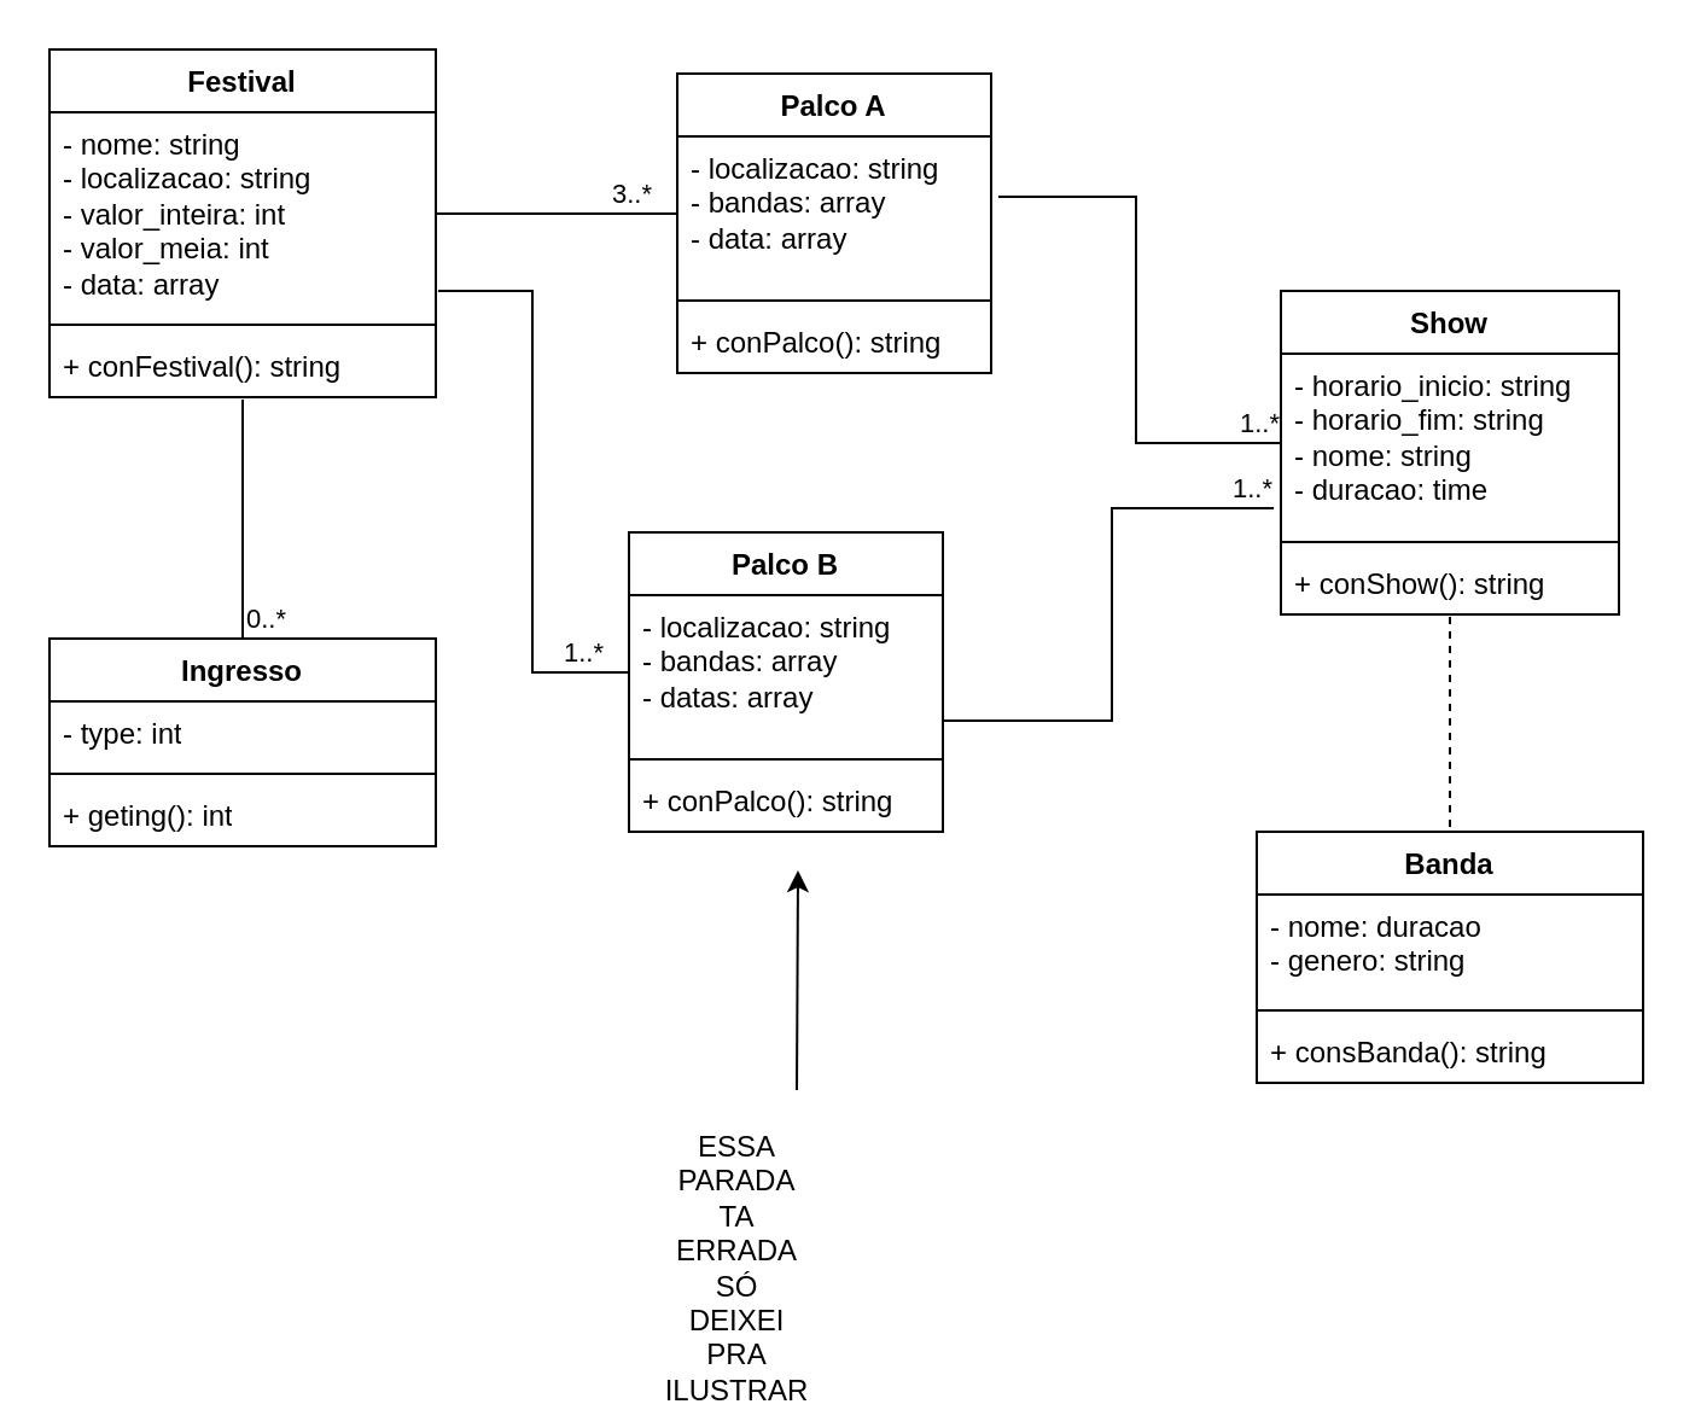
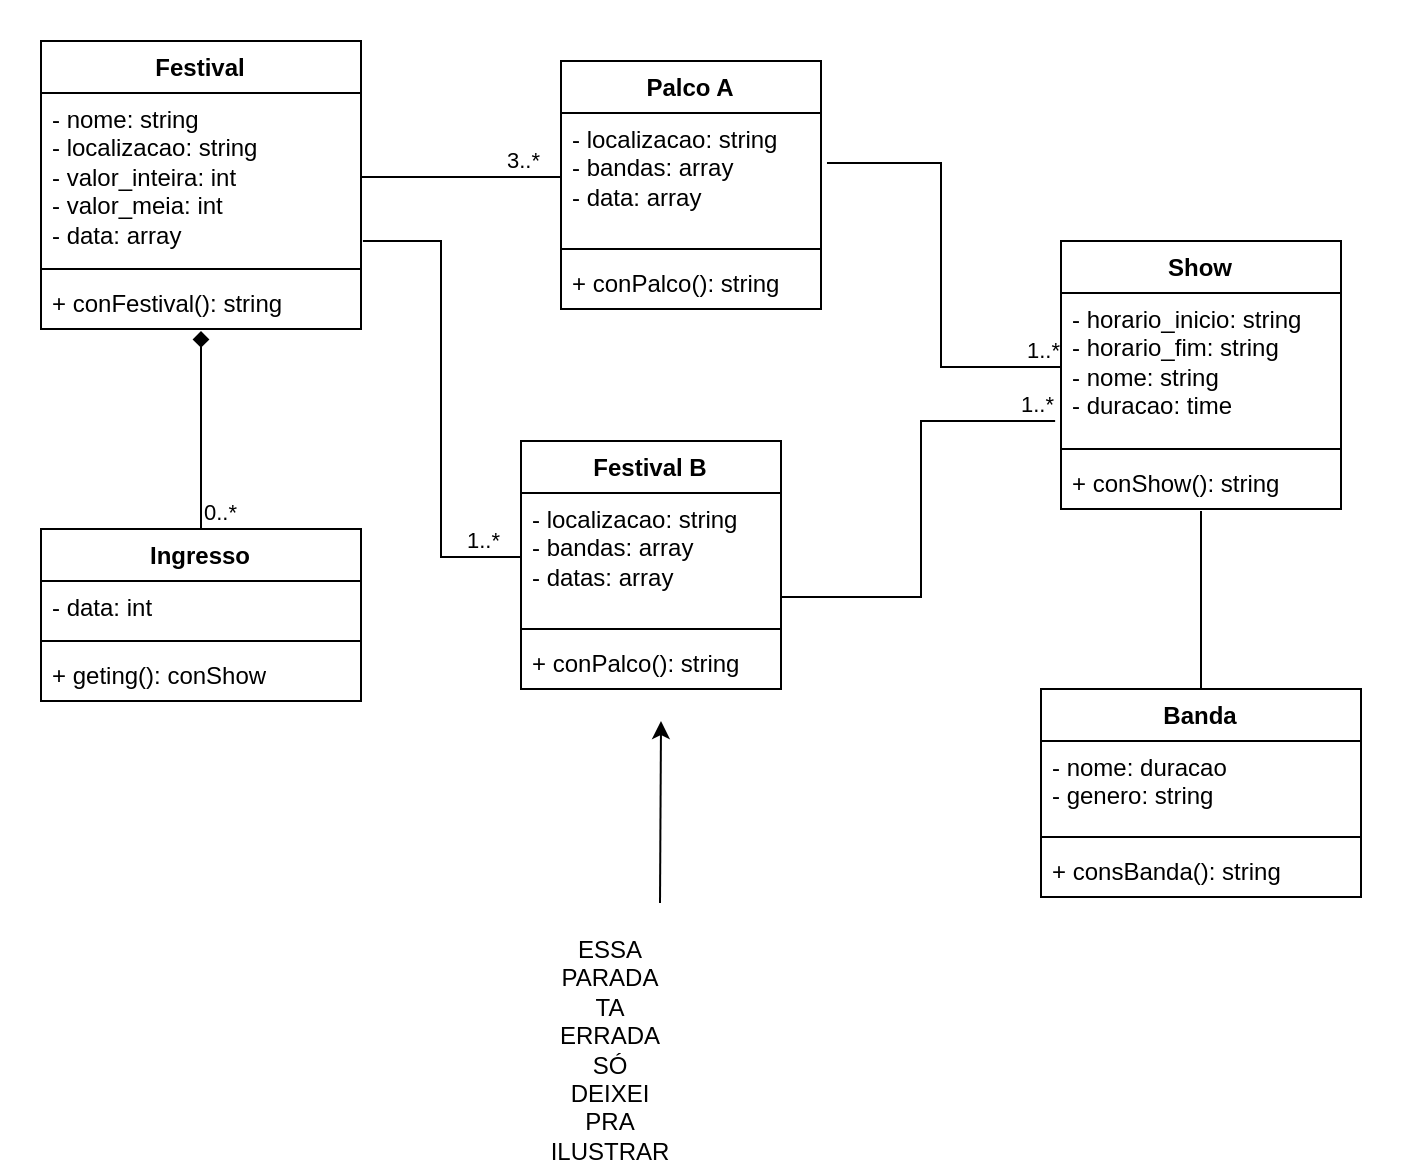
  <mxCell id="0" />
  <mxCell id="1" parent="0" />
  <mxCell id="2" value="Festival" style="swimlane;fontStyle=1;align=center;verticalAlign=top;childLayout=stackLayout;horizontal=1;startSize=26;horizontalStack=0;resizeParent=1;resizeParentMax=0;resizeLast=0;collapsible=1;marginBottom=0;whiteSpace=wrap;html=1;" vertex="1" parent="1"><mxGeometry x="20" y="20" width="160" height="144" as="geometry"><mxRectangle x="140" y="160" width="80" height="30" as="alternateBounds" /></mxGeometry></mxCell>
  <mxCell id="3" value="- nome: string&lt;div&gt;&lt;span style=&quot;background-color: initial;&quot;&gt;- localizacao: string&lt;/span&gt;&lt;/div&gt;&lt;div&gt;- valor_inteira: int&lt;span style=&quot;background-color: initial;&quot;&gt;&lt;br&gt;&lt;/span&gt;&lt;/div&gt;&lt;div&gt;- valor_meia: int&lt;br&gt;&lt;/div&gt;&lt;div&gt;- data: array&lt;br&gt;&lt;/div&gt;" style="text;strokeColor=none;fillColor=none;align=left;verticalAlign=top;spacingLeft=4;spacingRight=4;overflow=hidden;rotatable=0;points=[[0,0.5],[1,0.5]];portConstraint=eastwest;whiteSpace=wrap;html=1;" vertex="1" parent="2"><mxGeometry y="26" width="160" height="84" as="geometry" /></mxCell>
  <mxCell id="4" value="" style="line;strokeWidth=1;fillColor=none;align=left;verticalAlign=middle;spacingTop=-1;spacingLeft=3;spacingRight=3;rotatable=0;labelPosition=right;points=[];portConstraint=eastwest;strokeColor=inherit;" vertex="1" parent="2"><mxGeometry y="110" width="160" height="8" as="geometry" /></mxCell>
  <mxCell id="5" value="+ conFestival(): string&amp;nbsp;" style="text;strokeColor=none;fillColor=none;align=left;verticalAlign=top;spacingLeft=4;spacingRight=4;overflow=hidden;rotatable=0;points=[[0,0.5],[1,0.5]];portConstraint=eastwest;whiteSpace=wrap;html=1;" vertex="1" parent="2"><mxGeometry y="118" width="160" height="26" as="geometry" /></mxCell>
  <mxCell id="6" value="Palco A" style="swimlane;fontStyle=1;align=center;verticalAlign=top;childLayout=stackLayout;horizontal=1;startSize=26;horizontalStack=0;resizeParent=1;resizeParentMax=0;resizeLast=0;collapsible=1;marginBottom=0;whiteSpace=wrap;html=1;" vertex="1" parent="1"><mxGeometry x="280" y="30" width="130" height="124" as="geometry" /></mxCell>
  <mxCell id="7" value="- localizacao: string&lt;div&gt;- bandas: array&lt;br&gt;&lt;/div&gt;&lt;div&gt;- data: array&lt;br&gt;&lt;/div&gt;&lt;div&gt;&lt;br&gt;&lt;/div&gt;" style="text;strokeColor=none;fillColor=none;align=left;verticalAlign=top;spacingLeft=4;spacingRight=4;overflow=hidden;rotatable=0;points=[[0,0.5],[1,0.5]];portConstraint=eastwest;whiteSpace=wrap;html=1;" vertex="1" parent="6"><mxGeometry y="26" width="130" height="64" as="geometry" /></mxCell>
  <mxCell id="8" value="" style="line;strokeWidth=1;fillColor=none;align=left;verticalAlign=middle;spacingTop=-1;spacingLeft=3;spacingRight=3;rotatable=0;labelPosition=right;points=[];portConstraint=eastwest;strokeColor=inherit;" vertex="1" parent="6"><mxGeometry y="90" width="130" height="8" as="geometry" /></mxCell>
  <mxCell id="9" value="+ conPalco(): string" style="text;strokeColor=none;fillColor=none;align=left;verticalAlign=top;spacingLeft=4;spacingRight=4;overflow=hidden;rotatable=0;points=[[0,0.5],[1,0.5]];portConstraint=eastwest;whiteSpace=wrap;html=1;" vertex="1" parent="6"><mxGeometry y="98" width="130" height="26" as="geometry" /></mxCell>
- <mxCell id="10" value="Palco B" style="swimlane;fontStyle=1;align=center;verticalAlign=top;childLayout=stackLayout;horizontal=1;startSize=26;horizontalStack=0;resizeParent=1;resizeParentMax=0;resizeLast=0;collapsible=1;marginBottom=0;whiteSpace=wrap;html=1;" vertex="1" parent="1"><mxGeometry x="260" y="220" width="130" height="124" as="geometry" /></mxCell>
+ <mxCell id="10" value="Festival B" style="swimlane;fontStyle=1;align=center;verticalAlign=top;childLayout=stackLayout;horizontal=1;startSize=26;horizontalStack=0;resizeParent=1;resizeParentMax=0;resizeLast=0;collapsible=1;marginBottom=0;whiteSpace=wrap;html=1;" vertex="1" parent="1"><mxGeometry x="260" y="220" width="130" height="124" as="geometry" /></mxCell>
  <mxCell id="11" value="- localizacao: string&lt;div&gt;- bandas: array&lt;br&gt;&lt;/div&gt;&lt;div&gt;- datas: array&lt;br&gt;&lt;/div&gt;&lt;div&gt;&lt;br&gt;&lt;/div&gt;" style="text;strokeColor=none;fillColor=none;align=left;verticalAlign=top;spacingLeft=4;spacingRight=4;overflow=hidden;rotatable=0;points=[[0,0.5],[1,0.5]];portConstraint=eastwest;whiteSpace=wrap;html=1;" vertex="1" parent="10"><mxGeometry y="26" width="130" height="64" as="geometry" /></mxCell>
  <mxCell id="12" value="" style="line;strokeWidth=1;fillColor=none;align=left;verticalAlign=middle;spacingTop=-1;spacingLeft=3;spacingRight=3;rotatable=0;labelPosition=right;points=[];portConstraint=eastwest;strokeColor=inherit;" vertex="1" parent="10"><mxGeometry y="90" width="130" height="8" as="geometry" /></mxCell>
  <mxCell id="13" value="+ conPalco(): string" style="text;strokeColor=none;fillColor=none;align=left;verticalAlign=top;spacingLeft=4;spacingRight=4;overflow=hidden;rotatable=0;points=[[0,0.5],[1,0.5]];portConstraint=eastwest;whiteSpace=wrap;html=1;" vertex="1" parent="10"><mxGeometry y="98" width="130" height="26" as="geometry" /></mxCell>
  <mxCell id="14" value="Show" style="swimlane;fontStyle=1;align=center;verticalAlign=top;childLayout=stackLayout;horizontal=1;startSize=26;horizontalStack=0;resizeParent=1;resizeParentMax=0;resizeLast=0;collapsible=1;marginBottom=0;whiteSpace=wrap;html=1;" vertex="1" parent="1"><mxGeometry x="530" y="120" width="140" height="134" as="geometry" /></mxCell>
  <mxCell id="15" value="- horario_inicio: string&lt;div&gt;- horario_fim: string&lt;/div&gt;&lt;div&gt;-&amp;nbsp;&lt;span style=&quot;background-color: initial;&quot;&gt;nome: string&lt;/span&gt;&lt;/div&gt;&lt;div&gt;&lt;span style=&quot;background-color: initial;&quot;&gt;- duracao: time&lt;/span&gt;&lt;/div&gt;" style="text;strokeColor=none;fillColor=none;align=left;verticalAlign=top;spacingLeft=4;spacingRight=4;overflow=hidden;rotatable=0;points=[[0,0.5],[1,0.5]];portConstraint=eastwest;whiteSpace=wrap;html=1;" vertex="1" parent="14"><mxGeometry y="26" width="140" height="74" as="geometry" /></mxCell>
  <mxCell id="16" value="" style="line;strokeWidth=1;fillColor=none;align=left;verticalAlign=middle;spacingTop=-1;spacingLeft=3;spacingRight=3;rotatable=0;labelPosition=right;points=[];portConstraint=eastwest;strokeColor=inherit;" vertex="1" parent="14"><mxGeometry y="100" width="140" height="8" as="geometry" /></mxCell>
  <mxCell id="17" value="+ conShow(): string" style="text;strokeColor=none;fillColor=none;align=left;verticalAlign=top;spacingLeft=4;spacingRight=4;overflow=hidden;rotatable=0;points=[[0,0.5],[1,0.5]];portConstraint=eastwest;whiteSpace=wrap;html=1;" vertex="1" parent="14"><mxGeometry y="108" width="140" height="26" as="geometry" /></mxCell>
  <mxCell id="18" value="Ingresso" style="swimlane;fontStyle=1;align=center;verticalAlign=top;childLayout=stackLayout;horizontal=1;startSize=26;horizontalStack=0;resizeParent=1;resizeParentMax=0;resizeLast=0;collapsible=1;marginBottom=0;whiteSpace=wrap;html=1;" vertex="1" parent="1"><mxGeometry x="20" y="264" width="160" height="86" as="geometry" /></mxCell>
- <mxCell id="19" value="- type: int" style="text;strokeColor=none;fillColor=none;align=left;verticalAlign=top;spacingLeft=4;spacingRight=4;overflow=hidden;rotatable=0;points=[[0,0.5],[1,0.5]];portConstraint=eastwest;whiteSpace=wrap;html=1;" vertex="1" parent="18"><mxGeometry y="26" width="160" height="26" as="geometry" /></mxCell>
+ <mxCell id="19" value="- data: int" style="text;strokeColor=none;fillColor=none;align=left;verticalAlign=top;spacingLeft=4;spacingRight=4;overflow=hidden;rotatable=0;points=[[0,0.5],[1,0.5]];portConstraint=eastwest;whiteSpace=wrap;html=1;" vertex="1" parent="18"><mxGeometry y="26" width="160" height="26" as="geometry" /></mxCell>
  <mxCell id="20" value="" style="line;strokeWidth=1;fillColor=none;align=left;verticalAlign=middle;spacingTop=-1;spacingLeft=3;spacingRight=3;rotatable=0;labelPosition=right;points=[];portConstraint=eastwest;strokeColor=inherit;" vertex="1" parent="18"><mxGeometry y="52" width="160" height="8" as="geometry" /></mxCell>
- <mxCell id="21" value="+ geting(): int" style="text;strokeColor=none;fillColor=none;align=left;verticalAlign=top;spacingLeft=4;spacingRight=4;overflow=hidden;rotatable=0;points=[[0,0.5],[1,0.5]];portConstraint=eastwest;whiteSpace=wrap;html=1;" vertex="1" parent="18"><mxGeometry y="60" width="160" height="26" as="geometry" /></mxCell>
- <mxCell id="22" value="" style="endArrow=none;html=1;edgeStyle=orthogonalEdgeStyle;rounded=0;exitX=0.5;exitY=0;exitDx=0;exitDy=0;entryX=0.5;entryY=1.038;entryDx=0;entryDy=0;entryPerimeter=0;" edge="1" parent="1" source="18" target="5"><mxGeometry relative="1" as="geometry"><mxPoint x="340" y="210" as="sourcePoint" /><mxPoint x="100" y="180" as="targetPoint" /></mxGeometry></mxCell>
+ <mxCell id="21" value="+ geting(): conShow" style="text;strokeColor=none;fillColor=none;align=left;verticalAlign=top;spacingLeft=4;spacingRight=4;overflow=hidden;rotatable=0;points=[[0,0.5],[1,0.5]];portConstraint=eastwest;whiteSpace=wrap;html=1;" vertex="1" parent="18"><mxGeometry y="60" width="160" height="26" as="geometry" /></mxCell>
+ <mxCell id="22" value="" style="endArrow=diamond;html=1;edgeStyle=orthogonalEdgeStyle;rounded=0;exitX=0.5;exitY=0;exitDx=0;exitDy=0;entryX=0.5;entryY=1.038;entryDx=0;entryDy=0;entryPerimeter=0;" edge="1" parent="1" source="18" target="5"><mxGeometry relative="1" as="geometry"><mxPoint x="340" y="210" as="sourcePoint" /><mxPoint x="100" y="180" as="targetPoint" /></mxGeometry></mxCell>
  <mxCell id="23" value="0..*" style="edgeLabel;resizable=0;html=1;align=left;verticalAlign=bottom;" connectable="0" vertex="1" parent="22"><mxGeometry x="-1" relative="1" as="geometry" /></mxCell>
  <mxCell id="24" value="" style="endArrow=none;html=1;edgeStyle=orthogonalEdgeStyle;rounded=0;entryX=0;entryY=0.5;entryDx=0;entryDy=0;exitX=1;exitY=0.5;exitDx=0;exitDy=0;" edge="1" parent="1" source="3" target="7"><mxGeometry relative="1" as="geometry"><mxPoint x="190" y="180" as="sourcePoint" /><mxPoint x="350" y="180" as="targetPoint" /></mxGeometry></mxCell>
  <mxCell id="25" value="3..*" style="edgeLabel;resizable=0;html=1;align=right;verticalAlign=bottom;" connectable="0" vertex="1" parent="24"><mxGeometry x="1" relative="1" as="geometry"><mxPoint x="-10" as="offset" /></mxGeometry></mxCell>
  <mxCell id="26" value="" style="endArrow=none;html=1;edgeStyle=orthogonalEdgeStyle;rounded=0;exitX=1.006;exitY=0.881;exitDx=0;exitDy=0;exitPerimeter=0;entryX=0;entryY=0.5;entryDx=0;entryDy=0;" edge="1" parent="1" source="3" target="11"><mxGeometry relative="1" as="geometry"><mxPoint x="340" y="210" as="sourcePoint" /><mxPoint x="260" y="210" as="targetPoint" /></mxGeometry></mxCell>
  <mxCell id="27" value="1..*" style="edgeLabel;resizable=0;html=1;align=right;verticalAlign=bottom;" connectable="0" vertex="1" parent="26"><mxGeometry x="1" relative="1" as="geometry"><mxPoint x="-10" as="offset" /></mxGeometry></mxCell>
  <mxCell id="28" value="" style="endArrow=none;html=1;edgeStyle=orthogonalEdgeStyle;rounded=0;entryX=0;entryY=0.5;entryDx=0;entryDy=0;exitX=1.023;exitY=0.391;exitDx=0;exitDy=0;exitPerimeter=0;" edge="1" parent="1" source="7" target="15"><mxGeometry relative="1" as="geometry"><mxPoint x="430" y="60" as="sourcePoint" /><mxPoint x="590" y="60" as="targetPoint" /></mxGeometry></mxCell>
  <mxCell id="29" value="1..*" style="edgeLabel;resizable=0;html=1;align=right;verticalAlign=bottom;" connectable="0" vertex="1" parent="28"><mxGeometry x="1" relative="1" as="geometry" /></mxCell>
  <mxCell id="30" value="" style="endArrow=none;html=1;edgeStyle=orthogonalEdgeStyle;rounded=0;exitX=1;exitY=0.813;exitDx=0;exitDy=0;exitPerimeter=0;entryX=-0.021;entryY=0.865;entryDx=0;entryDy=0;entryPerimeter=0;" edge="1" parent="1" source="11" target="15"><mxGeometry relative="1" as="geometry"><mxPoint x="430" y="324" as="sourcePoint" /><mxPoint x="590" y="324" as="targetPoint" /></mxGeometry></mxCell>
  <mxCell id="31" value="1..*" style="edgeLabel;resizable=0;html=1;align=right;verticalAlign=bottom;" connectable="0" vertex="1" parent="30"><mxGeometry x="1" relative="1" as="geometry" /></mxCell>
  <mxCell id="32" value="Banda" style="swimlane;fontStyle=1;align=center;verticalAlign=top;childLayout=stackLayout;horizontal=1;startSize=26;horizontalStack=0;resizeParent=1;resizeParentMax=0;resizeLast=0;collapsible=1;marginBottom=0;whiteSpace=wrap;html=1;" vertex="1" parent="1"><mxGeometry x="520" y="344" width="160" height="104" as="geometry" /></mxCell>
  <mxCell id="33" value="- nome: duracao&lt;div&gt;- genero: string&lt;br&gt;&lt;/div&gt;" style="text;strokeColor=none;fillColor=none;align=left;verticalAlign=top;spacingLeft=4;spacingRight=4;overflow=hidden;rotatable=0;points=[[0,0.5],[1,0.5]];portConstraint=eastwest;whiteSpace=wrap;html=1;" vertex="1" parent="32"><mxGeometry y="26" width="160" height="44" as="geometry" /></mxCell>
  <mxCell id="34" value="" style="line;strokeWidth=1;fillColor=none;align=left;verticalAlign=middle;spacingTop=-1;spacingLeft=3;spacingRight=3;rotatable=0;labelPosition=right;points=[];portConstraint=eastwest;strokeColor=inherit;" vertex="1" parent="32"><mxGeometry y="70" width="160" height="8" as="geometry" /></mxCell>
  <mxCell id="35" value="+ consBanda(): string" style="text;strokeColor=none;fillColor=none;align=left;verticalAlign=top;spacingLeft=4;spacingRight=4;overflow=hidden;rotatable=0;points=[[0,0.5],[1,0.5]];portConstraint=eastwest;whiteSpace=wrap;html=1;" vertex="1" parent="32"><mxGeometry y="78" width="160" height="26" as="geometry" /></mxCell>
- <mxCell id="36" value="" style="endArrow=none;html=1;edgeStyle=orthogonalEdgeStyle;rounded=0;exitX=0.5;exitY=1.038;exitDx=0;exitDy=0;exitPerimeter=0;entryX=0.5;entryY=0;entryDx=0;entryDy=0;dashed=1;" edge="1" parent="1" source="17" target="32"><mxGeometry relative="1" as="geometry"><mxPoint x="520" y="300" as="sourcePoint" /><mxPoint x="680" y="300" as="targetPoint" /></mxGeometry></mxCell>
+ <mxCell id="36" value="" style="endArrow=none;html=1;edgeStyle=orthogonalEdgeStyle;rounded=0;exitX=0.5;exitY=1.038;exitDx=0;exitDy=0;exitPerimeter=0;entryX=0.5;entryY=0;entryDx=0;entryDy=0;" edge="1" parent="1" source="17" target="32"><mxGeometry relative="1" as="geometry"><mxPoint x="520" y="300" as="sourcePoint" /><mxPoint x="680" y="300" as="targetPoint" /></mxGeometry></mxCell>
  <mxCell id="37" value="ESSA PARADA TA ERRADA SÓ DEIXEI PRA ILUSTRAR" style="text;html=1;align=center;verticalAlign=middle;whiteSpace=wrap;rounded=0;" vertex="1" parent="1"><mxGeometry x="275" y="510" width="60" height="30" as="geometry" /></mxCell>
  <mxCell id="38" value="" style="endArrow=classic;html=1;rounded=0;" edge="1" parent="1"><mxGeometry width="50" height="50" relative="1" as="geometry"><mxPoint x="329.5" y="451" as="sourcePoint" /><mxPoint x="330" y="360" as="targetPoint" /></mxGeometry></mxCell>
